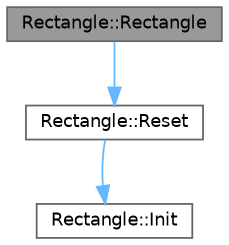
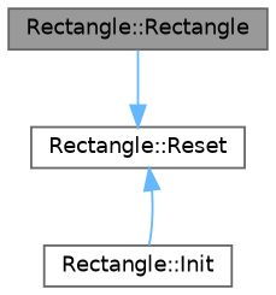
  digraph {
    rankdir=TB
    node [color=grey40 fillcolor=white fontname=Helvetica fontsize=10 shape=box style=filled]
    edge [color=steelblue1 fontname=Helvetica fontsize=10 labelfontname=Helvetica labelfontsize=10 style=solid]
    n1 [color=gray40 fillcolor=grey60 fontcolor=black height=0.2 label="Rectangle::Rectangle" width=0.4]
    n2 [height=0.2 label="Rectangle::Reset" width=0.4]
    n3 [height=0.2 label="Rectangle::Init" width=0.4]
    n1 -> n2
-   n2 -> n3
+   n3 -> n2
  }
